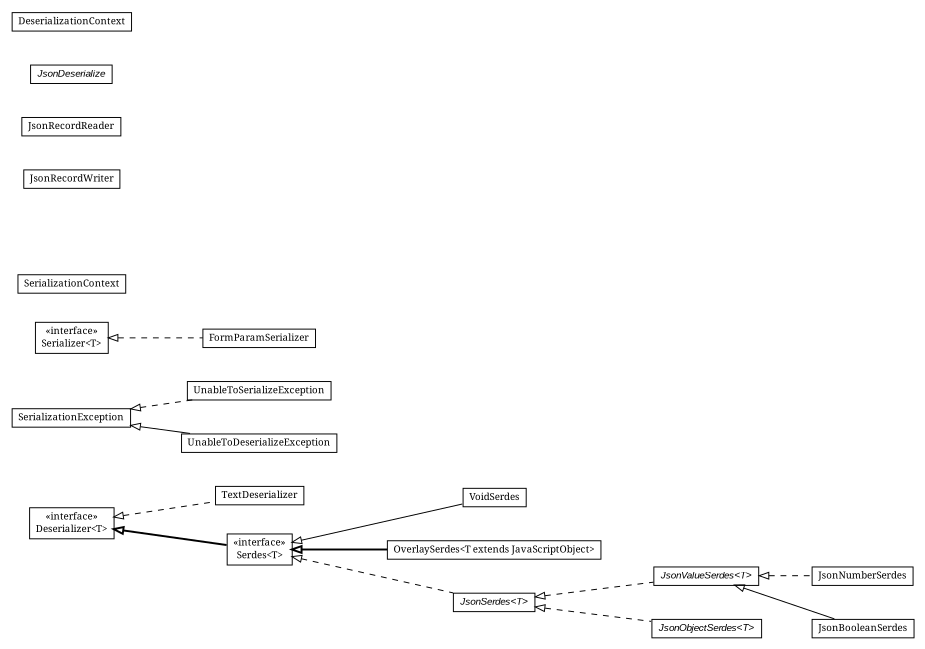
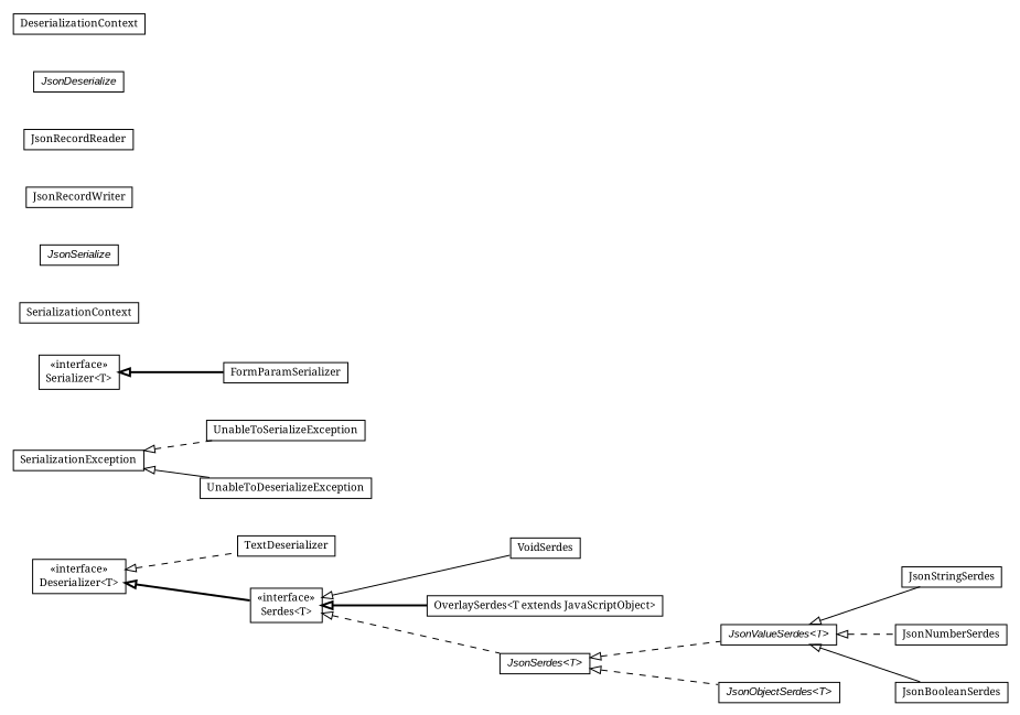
  digraph {
    fontname="Noto Serif"
    nodesep=0.25
    rankdir=LR
    ranksep=0.5
    node [fontcolor=black fontname="Noto Serif" fontsize=10.0 shape=plaintext]
    edge [arrowtail=empty dir=back fontname="Noto Serif" fontsize=10 headport=p labelfontname=arial labelfontsize=10 style=dashed tailport=p]
    n1 [label=<<table title="org.turbogwt.net.http.client.serialization.VoidSerdes" border="0" cellborder="1" cellspacing="0" cellpadding="2" port="p" href="./VoidSerdes.html"> 		<tr><td><table border="0" cellspacing="0" cellpadding="1"> <tr><td align="center" balign="center"> VoidSerdes </td></tr> 		</table></td></tr> 		</table>>]
    n2 [label=<<table title="org.turbogwt.net.http.client.serialization.UnableToSerializeException" border="0" cellborder="1" cellspacing="0" cellpadding="2" port="p" href="./UnableToSerializeException.html"> 		<tr><td><table border="0" cellspacing="0" cellpadding="1"> <tr><td align="center" balign="center"> UnableToSerializeException </td></tr> 		</table></td></tr> 		</table>>]
    n3 [label=<<table title="org.turbogwt.net.http.client.serialization.UnableToDeserializeException" border="0" cellborder="1" cellspacing="0" cellpadding="2" port="p" href="./UnableToDeserializeException.html"> 		<tr><td><table border="0" cellspacing="0" cellpadding="1"> <tr><td align="center" balign="center"> UnableToDeserializeException </td></tr> 		</table></td></tr> 		</table>>]
    n4 [label=<<table title="org.turbogwt.net.http.client.serialization.TextDeserializer" border="0" cellborder="1" cellspacing="0" cellpadding="2" port="p" href="./TextDeserializer.html"> 		<tr><td><table border="0" cellspacing="0" cellpadding="1"> <tr><td align="center" balign="center"> TextDeserializer </td></tr> 		</table></td></tr> 		</table>>]
    n5 [label=<<table title="org.turbogwt.net.http.client.serialization.Serializer" border="0" cellborder="1" cellspacing="0" cellpadding="2" port="p" href="./Serializer.html"> 		<tr><td><table border="0" cellspacing="0" cellpadding="1"> <tr><td align="center" balign="center"> &#171;interface&#187; </td></tr> <tr><td align="center" balign="center"> Serializer&lt;T&gt; </td></tr> 		</table></td></tr> 		</table>>]
    n6 [label=<<table title="org.turbogwt.net.http.client.serialization.FormParamSerializer" border="0" cellborder="1" cellspacing="0" cellpadding="2" port="p" href="./FormParamSerializer.html"> 		<tr><td><table border="0" cellspacing="0" cellpadding="1"> <tr><td align="center" balign="center"> FormParamSerializer </td></tr> 		</table></td></tr> 		</table>>]
    n7 [label=<<table title="org.turbogwt.net.http.client.serialization.Serdes" border="0" cellborder="1" cellspacing="0" cellpadding="2" port="p" href="./Serdes.html"> 		<tr><td><table border="0" cellspacing="0" cellpadding="1"> <tr><td align="center" balign="center"> &#171;interface&#187; </td></tr> <tr><td align="center" balign="center"> Serdes&lt;T&gt; </td></tr> 		</table></td></tr> 		</table>>]
    n8 [label=<<table title="org.turbogwt.net.http.client.serialization.OverlaySerdes" border="0" cellborder="1" cellspacing="0" cellpadding="2" port="p" href="./OverlaySerdes.html"> 		<tr><td><table border="0" cellspacing="0" cellpadding="1"> <tr><td align="center" balign="center"> OverlaySerdes&lt;T extends JavaScriptObject&gt; </td></tr> 		</table></td></tr> 		</table>>]
    n9 [label=<<table title="org.turbogwt.net.http.client.serialization.JsonSerdes" border="0" cellborder="1" cellspacing="0" cellpadding="2" port="p" href="./JsonSerdes.html"> 		<tr><td><table border="0" cellspacing="0" cellpadding="1"> <tr><td align="center" balign="center"><font face="arial italic"> JsonSerdes&lt;T&gt; </font></td></tr> 		</table></td></tr> 		</table>>]
    n10 [label=<<table title="org.turbogwt.net.http.client.serialization.SerializationException" border="0" cellborder="1" cellspacing="0" cellpadding="2" port="p" href="./SerializationException.html"> 		<tr><td><table border="0" cellspacing="0" cellpadding="1"> <tr><td align="center" balign="center"> SerializationException </td></tr> 		</table></td></tr> 		</table>>]
    n11 [label=<<table title="org.turbogwt.net.http.client.serialization.SerializationContext" border="0" cellborder="1" cellspacing="0" cellpadding="2" port="p" href="./SerializationContext.html"> 		<tr><td><table border="0" cellspacing="0" cellpadding="1"> <tr><td align="center" balign="center"> SerializationContext </td></tr> 		</table></td></tr> 		</table>>]
    n12 [label=<<table title="org.turbogwt.net.http.client.serialization.JsonValueSerdes" border="0" cellborder="1" cellspacing="0" cellpadding="2" port="p" href="./JsonValueSerdes.html"> 		<tr><td><table border="0" cellspacing="0" cellpadding="1"> <tr><td align="center" balign="center"><font face="arial italic"> JsonValueSerdes&lt;T&gt; </font></td></tr> 		</table></td></tr> 		</table>>]
    n13 [label=<<table title="org.turbogwt.net.http.client.serialization.JsonObjectSerdes" border="0" cellborder="1" cellspacing="0" cellpadding="2" port="p" href="./JsonObjectSerdes.html"> 		<tr><td><table border="0" cellspacing="0" cellpadding="1"> <tr><td align="center" balign="center"><font face="arial italic"> JsonObjectSerdes&lt;T&gt; </font></td></tr> 		</table></td></tr> 		</table>>]
+   n14 [label=<<table title="org.turbogwt.net.http.client.serialization.JsonStringSerdes" border="0" cellborder="1" cellspacing="0" cellpadding="2" port="p" href="./JsonStringSerdes.html"> 		<tr><td><table border="0" cellspacing="0" cellpadding="1"> <tr><td align="center" balign="center"> JsonStringSerdes </td></tr> 		</table></td></tr> 		</table>>]
    n15 [label=<<table title="org.turbogwt.net.http.client.serialization.JsonNumberSerdes" border="0" cellborder="1" cellspacing="0" cellpadding="2" port="p" href="./JsonNumberSerdes.html"> 		<tr><td><table border="0" cellspacing="0" cellpadding="1"> <tr><td align="center" balign="center"> JsonNumberSerdes </td></tr> 		</table></td></tr> 		</table>>]
    n16 [label=<<table title="org.turbogwt.net.http.client.serialization.JsonBooleanSerdes" border="0" cellborder="1" cellspacing="0" cellpadding="2" port="p" href="./JsonBooleanSerdes.html"> 		<tr><td><table border="0" cellspacing="0" cellpadding="1"> <tr><td align="center" balign="center"> JsonBooleanSerdes </td></tr> 		</table></td></tr> 		</table>>]
+   n17 [label=<<table title="org.turbogwt.net.http.client.serialization.JsonSerialize" border="0" cellborder="1" cellspacing="0" cellpadding="2" port="p" href="./JsonSerialize.html"> 		<tr><td><table border="0" cellspacing="0" cellpadding="1"> <tr><td align="center" balign="center"><font face="arial italic"> JsonSerialize </font></td></tr> 		</table></td></tr> 		</table>>]
    n18 [label=<<table title="org.turbogwt.net.http.client.serialization.JsonRecordWriter" border="0" cellborder="1" cellspacing="0" cellpadding="2" port="p" href="./JsonRecordWriter.html"> 		<tr><td><table border="0" cellspacing="0" cellpadding="1"> <tr><td align="center" balign="center"> JsonRecordWriter </td></tr> 		</table></td></tr> 		</table>>]
    n19 [label=<<table title="org.turbogwt.net.http.client.serialization.JsonRecordReader" border="0" cellborder="1" cellspacing="0" cellpadding="2" port="p" href="./JsonRecordReader.html"> 		<tr><td><table border="0" cellspacing="0" cellpadding="1"> <tr><td align="center" balign="center"> JsonRecordReader </td></tr> 		</table></td></tr> 		</table>>]
    n20 [label=<<table title="org.turbogwt.net.http.client.serialization.JsonDeserialize" border="0" cellborder="1" cellspacing="0" cellpadding="2" port="p" href="./JsonDeserialize.html"> 		<tr><td><table border="0" cellspacing="0" cellpadding="1"> <tr><td align="center" balign="center"><font face="arial italic"> JsonDeserialize </font></td></tr> 		</table></td></tr> 		</table>>]
    n21 [label=<<table title="org.turbogwt.net.http.client.serialization.Deserializer" border="0" cellborder="1" cellspacing="0" cellpadding="2" port="p" href="./Deserializer.html"> 		<tr><td><table border="0" cellspacing="0" cellpadding="1"> <tr><td align="center" balign="center"> &#171;interface&#187; </td></tr> <tr><td align="center" balign="center"> Deserializer&lt;T&gt; </td></tr> 		</table></td></tr> 		</table>>]
    n22 [label=<<table title="org.turbogwt.net.http.client.serialization.DeserializationContext" border="0" cellborder="1" cellspacing="0" cellpadding="2" port="p" href="./DeserializationContext.html"> 		<tr><td><table border="0" cellspacing="0" cellpadding="1"> <tr><td align="center" balign="center"> DeserializationContext </td></tr> 		</table></td></tr> 		</table>>]
-   n5 -> n6
+   n5 -> n6 [style=bold]
    n7 -> n1 [style=solid]
    n7 -> n8 [style=bold]
    n7 -> n9
    n9 -> n12
    n9 -> n13
    n10 -> n2
    n10 -> n3 [style=solid]
+   n12 -> n14 [style=solid]
    n12 -> n15
    n12 -> n16 [style=solid]
    n21 -> n4
    n21 -> n7 [style=bold]
  }
